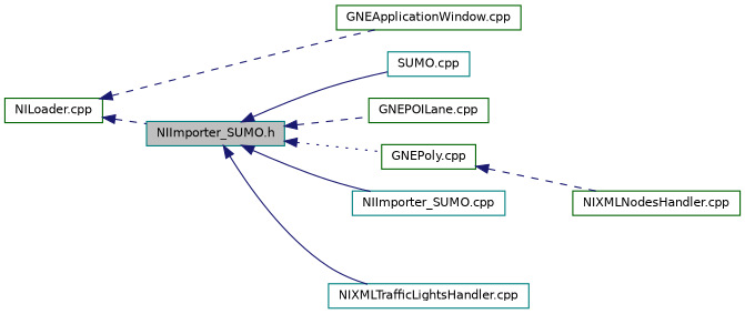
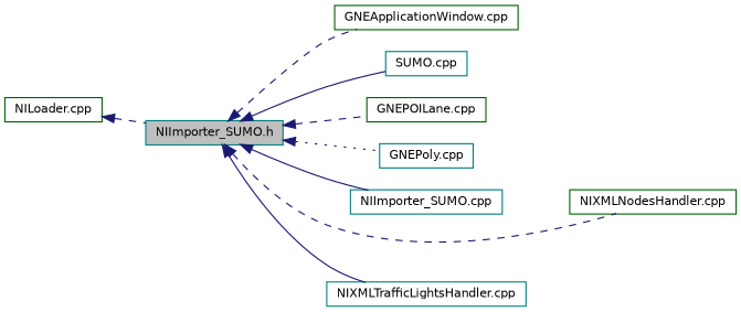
  digraph {
    rankdir=LR
    node [color=darkgreen fillcolor=white fontname=Helvetica fontsize=10 shape=record style=filled]
    edge [color=midnightblue dir=back fontname=Helvetica fontsize=10 labelfontname=Helvetica labelfontsize=10 style=dashed]
    n1 [color=teal fillcolor=grey75 fontcolor=black height=0.2 label="NIImporter_SUMO.h" width=0.4]
    n2 [height=0.2 label="GNEApplicationWindow.cpp" width=0.4]
    n3 [color=teal height=0.2 label="SUMO.cpp" width=0.4]
    n4 [height=0.2 label="GNEPOILane.cpp" width=0.4]
-   n5 [height=0.2 label="GNEPoly.cpp" width=0.4]
+   n5 [color=teal height=0.2 label="GNEPoly.cpp" width=0.4]
    n6 [color=teal height=0.2 label="NIImporter_SUMO.cpp" width=0.4]
    n7 [height=0.2 label="NIXMLNodesHandler.cpp" width=0.4]
    n8 [color=teal height=0.2 label="NIXMLTrafficLightsHandler.cpp" width=0.4]
    n9 [height=0.2 label="NILoader.cpp" width=0.4]
-   n9 -> n2
+   n1 -> n2
    n1 -> n3 [style=solid]
    n1 -> n4
    n1 -> n5 [style=dotted]
    n1 -> n6 [style=solid]
-   n5 -> n7
+   n1 -> n7
    n1 -> n8 [style=solid]
    n9 -> n1
  }
